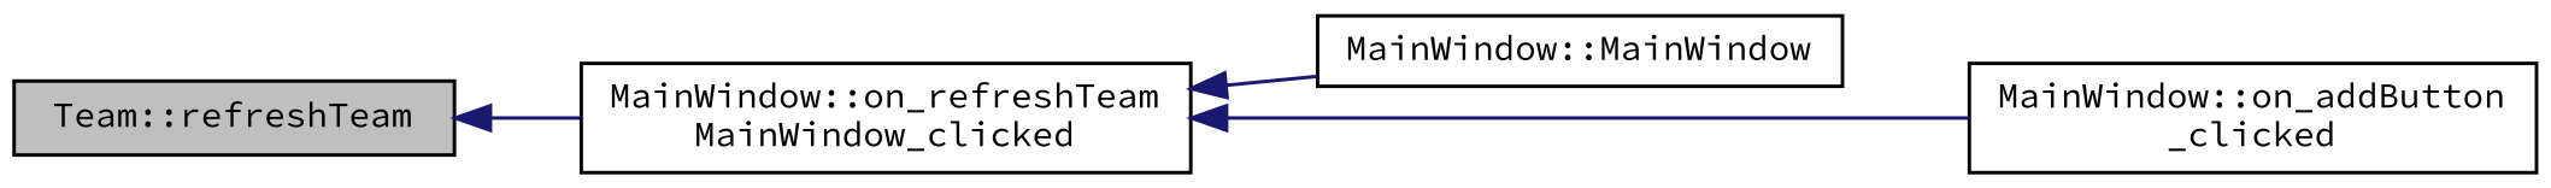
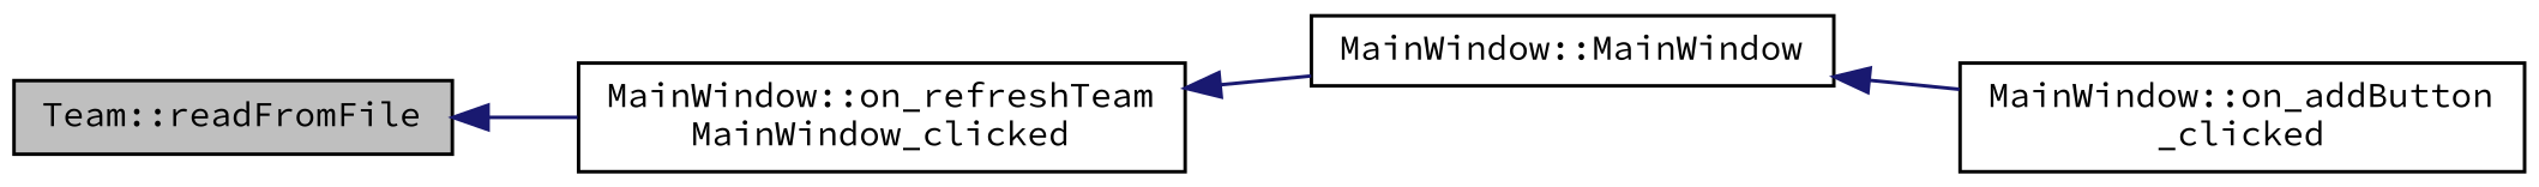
  digraph {
    fontname="Source Code Pro"
    rankdir=LR
    node [color=black fillcolor=white fontname="Source Code Pro" fontsize=10 shape=record style=filled]
    edge [color=midnightblue dir=back fontname="Source Code Pro" fontsize=10 labelfontname=Helvetica labelfontsize=10 style=solid]
-   n1 [fillcolor=grey75 fontcolor=black height=0.2 label="Team::refreshTeam" width=0.4]
+   n1 [fillcolor=grey75 fontcolor=black height=0.2 label="Team::readFromFile" width=0.4]
    n2 [height=0.2 label="MainWindow::on_refreshTeam\lMainWindow_clicked" width=0.4]
    n3 [height=0.2 label="MainWindow::MainWindow" width=0.4]
    n4 [height=0.2 label="MainWindow::on_addButton\l_clicked" width=0.4]
    n1 -> n2
    n2 -> n3
-   n2 -> n4
+   n3 -> n4
  }
